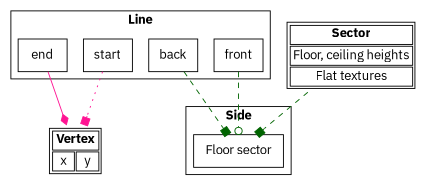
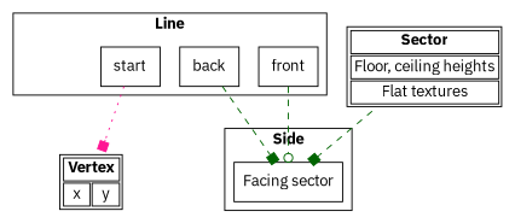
  digraph {
    compound=true
    fontname="IBM Plex Sans"
    node [fontname="IBM Plex Sans" shape=box]
    edge [arrowhead=box color=darkgreen fontname="IBM Plex Sans" style=dashed]
-   n1 [label="Floor sector"]
+   n1 [label="Facing sector"]
    n2 [label=start]
-   n3 [label=end]
    n4 [label=front]
    n5 [label=back]
    n6 [label=<<table> 			<tr><td colspan="2"><b>Vertex</b></td></tr> 			<tr><td>x</td><td>y</td></tr> 		</table>> shape=plaintext]
    n7 [label=<<table> 			<tr><td><b>Sector</b></td></tr> 			<tr><td>Floor, ceiling heights</td></tr> 			<tr><td>Flat textures</td></tr> 		</table>> shape=plaintext]
    subgraph cluster_1 {
      label=<<b>Side</b>>
      n1
    }
    subgraph cluster_2 {
      label=<<b>Line</b>>
      n2
-     n3
      n4
      n5
    }
    n2 -> n6 [color=deeppink style=dotted]
-   n3 -> n6 [arrowhead=diamond color=deeppink style=solid]
    n4 -> n1 [arrowhead=odot]
    n5 -> n1
    n7 -> n1
  }
